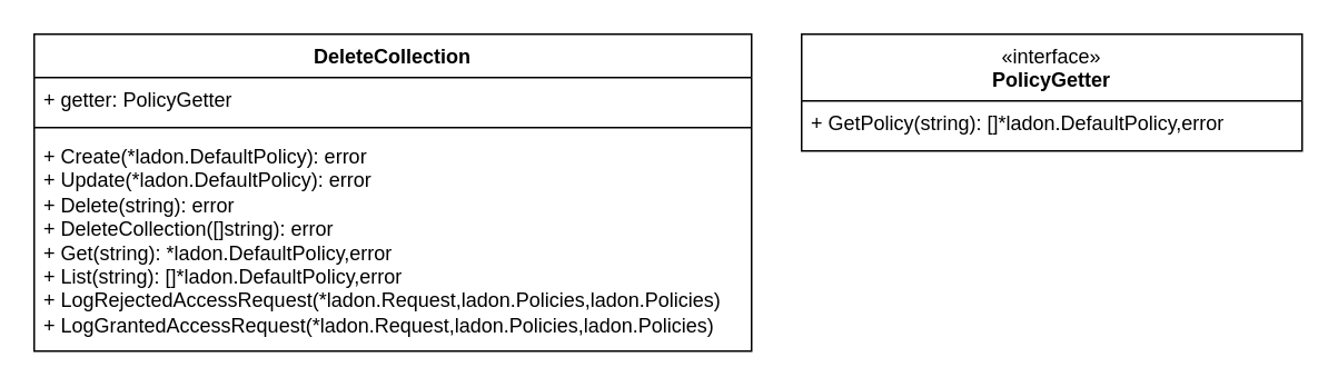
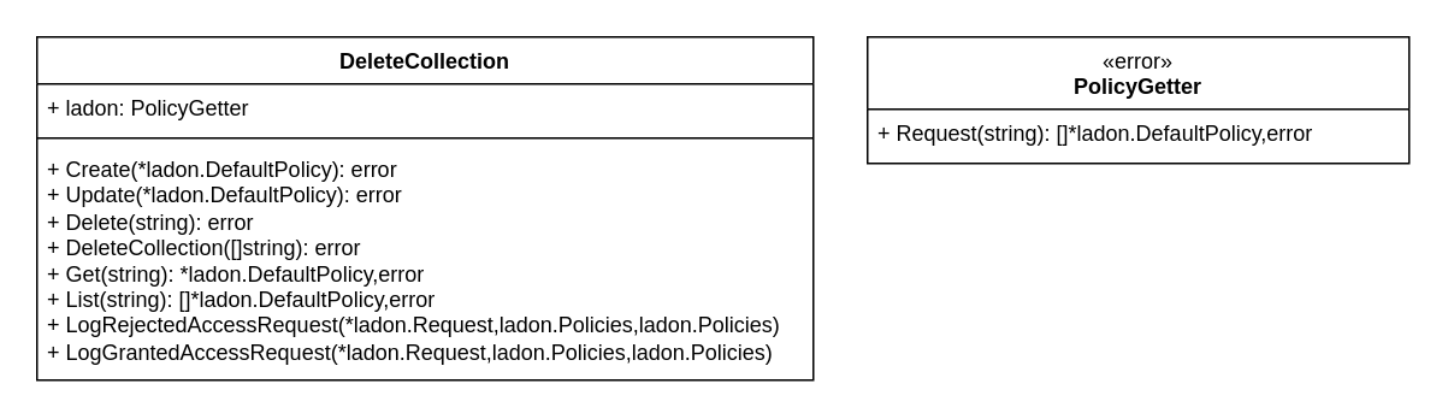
  <mxCell id="0" />
  <mxCell id="1" parent="0" />
  <mxCell id="2" value="DeleteCollection" style="swimlane;fontStyle=1;align=center;verticalAlign=top;childLayout=stackLayout;horizontal=1;startSize=26;horizontalStack=0;resizeParent=1;resizeParentMax=0;resizeLast=0;collapsible=1;marginBottom=0;whiteSpace=wrap;html=1;" vertex="1" parent="1"><mxGeometry x="20" y="20" width="430" height="190" as="geometry" /></mxCell>
- <mxCell id="3" value="+ getter: PolicyGetter" style="text;strokeColor=none;fillColor=none;align=left;verticalAlign=top;spacingLeft=4;spacingRight=4;overflow=hidden;rotatable=0;points=[[0,0.5],[1,0.5]];portConstraint=eastwest;whiteSpace=wrap;html=1;" vertex="1" parent="2"><mxGeometry y="26" width="430" height="26" as="geometry" /></mxCell>
+ <mxCell id="3" value="+ ladon: PolicyGetter" style="text;strokeColor=none;fillColor=none;align=left;verticalAlign=top;spacingLeft=4;spacingRight=4;overflow=hidden;rotatable=0;points=[[0,0.5],[1,0.5]];portConstraint=eastwest;whiteSpace=wrap;html=1;" vertex="1" parent="2"><mxGeometry y="26" width="430" height="26" as="geometry" /></mxCell>
  <mxCell id="4" value="" style="line;strokeWidth=1;fillColor=none;align=left;verticalAlign=middle;spacingTop=-1;spacingLeft=3;spacingRight=3;rotatable=0;labelPosition=right;points=[];portConstraint=eastwest;strokeColor=inherit;" vertex="1" parent="2"><mxGeometry y="52" width="430" height="8" as="geometry" /></mxCell>
  <mxCell id="5" value="+ Create(*ladon.DefaultPolicy): error&lt;br&gt;+ Update(*ladon.DefaultPolicy): error&lt;br&gt;+ Delete(string): error&lt;br&gt;+ DeleteCollection([]string): error&lt;br&gt;+ Get(string): *ladon.DefaultPolicy,error&lt;br&gt;+ List(string): []*ladon.DefaultPolicy,error&lt;br&gt;+ LogRejectedAccessRequest(*ladon.Request,ladon.Policies,ladon.Policies)&lt;br&gt;+ LogGrantedAccessRequest(*ladon.Request,ladon.Policies,ladon.Policies)&lt;br&gt;" style="text;strokeColor=none;fillColor=none;align=left;verticalAlign=top;spacingLeft=4;spacingRight=4;overflow=hidden;rotatable=0;points=[[0,0.5],[1,0.5]];portConstraint=eastwest;whiteSpace=wrap;html=1;" vertex="1" parent="2"><mxGeometry y="60" width="430" height="130" as="geometry" /></mxCell>
- <mxCell id="6" value="&lt;span style=&quot;font-weight: normal;&quot;&gt;«interface»&lt;/span&gt;&lt;br style=&quot;border-color: var(--border-color); font-weight: 400;&quot;&gt;&lt;b style=&quot;border-color: var(--border-color);&quot;&gt;PolicyGetter&lt;/b&gt;" style="swimlane;fontStyle=1;align=center;verticalAlign=top;childLayout=stackLayout;horizontal=1;startSize=40;horizontalStack=0;resizeParent=1;resizeParentMax=0;resizeLast=0;collapsible=1;marginBottom=0;whiteSpace=wrap;html=1;" vertex="1" parent="1"><mxGeometry x="480" y="20" width="300" height="70" as="geometry" /></mxCell>
- <mxCell id="7" value="+ GetPolicy(string): []*ladon.DefaultPolicy,error" style="text;strokeColor=none;fillColor=none;align=left;verticalAlign=top;spacingLeft=4;spacingRight=4;overflow=hidden;rotatable=0;points=[[0,0.5],[1,0.5]];portConstraint=eastwest;whiteSpace=wrap;html=1;" vertex="1" parent="6"><mxGeometry y="40" width="300" height="30" as="geometry" /></mxCell>
+ <mxCell id="6" value="&lt;span style=&quot;font-weight: normal;&quot;&gt;«error»&lt;/span&gt;&lt;br style=&quot;border-color: var(--border-color); font-weight: 400;&quot;&gt;&lt;b style=&quot;border-color: var(--border-color);&quot;&gt;PolicyGetter&lt;/b&gt;" style="swimlane;fontStyle=1;align=center;verticalAlign=top;childLayout=stackLayout;horizontal=1;startSize=40;horizontalStack=0;resizeParent=1;resizeParentMax=0;resizeLast=0;collapsible=1;marginBottom=0;whiteSpace=wrap;html=1;" vertex="1" parent="1"><mxGeometry x="480" y="20" width="300" height="70" as="geometry" /></mxCell>
+ <mxCell id="7" value="+ Request(string): []*ladon.DefaultPolicy,error" style="text;strokeColor=none;fillColor=none;align=left;verticalAlign=top;spacingLeft=4;spacingRight=4;overflow=hidden;rotatable=0;points=[[0,0.5],[1,0.5]];portConstraint=eastwest;whiteSpace=wrap;html=1;" vertex="1" parent="6"><mxGeometry y="40" width="300" height="30" as="geometry" /></mxCell>
